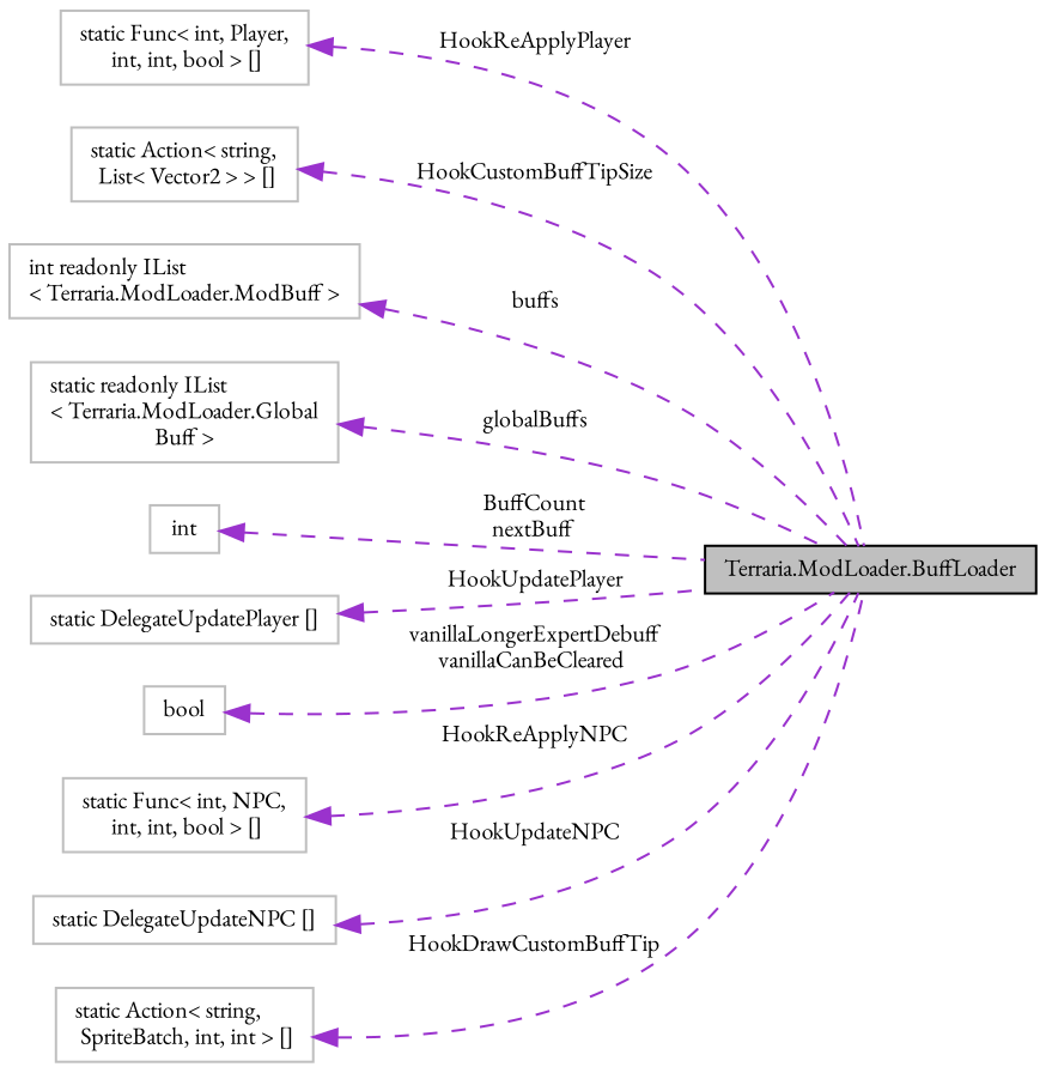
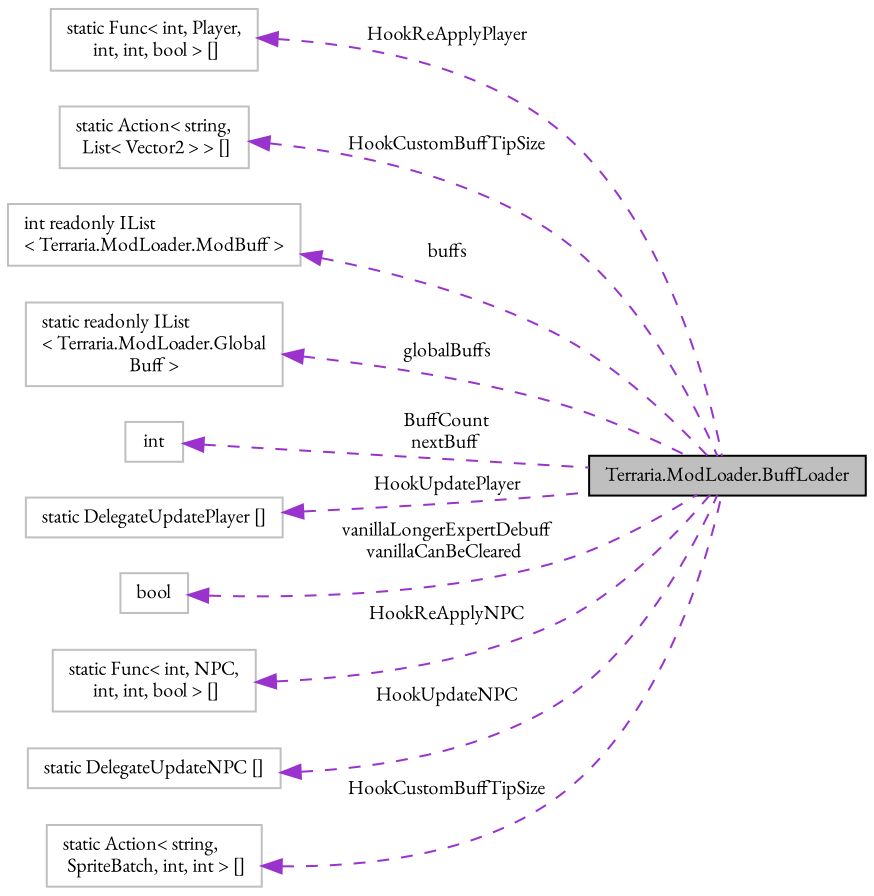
  digraph {
    fontname="EB Garamond"
    rankdir=LR
    node [color=grey75 fillcolor=white fontname="EB Garamond" fontsize=10 shape=record style=filled]
    edge [color=darkorchid3 dir=back fontname="EB Garamond" fontsize=10 labelfontname=Helvetica labelfontsize=10 style=dashed]
    n1 [color=black fillcolor=grey75 fontcolor=black height=0.2 label="Terraria.ModLoader.BuffLoader" width=0.4]
    n2 [height=0.2 label="static Func\< int, Player,\l int, int, bool \> []" width=0.4]
    n3 [height=0.2 label="static Action\< string,\l List\< Vector2 \> \> []" width=0.4]
    n4 [height=0.2 label="int readonly IList\l\< Terraria.ModLoader.ModBuff \>" width=0.4]
    n5 [height=0.2 label="static readonly IList\l\< Terraria.ModLoader.Global\lBuff \>" width=0.4]
    n6 [height=0.2 label=int width=0.4]
    n7 [height=0.2 label="static DelegateUpdatePlayer []" width=0.4]
    n8 [height=0.2 label=bool width=0.4]
    n9 [height=0.2 label="static Func\< int, NPC,\l int, int, bool \> []" width=0.4]
    n10 [height=0.2 label="static DelegateUpdateNPC []" width=0.4]
    n11 [height=0.2 label="static Action\< string,\l SpriteBatch, int, int \> []" width=0.4]
    n2 -> n1 [label=" HookReApplyPlayer"]
    n3 -> n1 [label=" HookCustomBuffTipSize"]
    n4 -> n1 [label=" buffs"]
    n5 -> n1 [label=" globalBuffs"]
    n6 -> n1 [label=" BuffCount\nnextBuff"]
    n7 -> n1 [label=" HookUpdatePlayer"]
    n8 -> n1 [label=" vanillaLongerExpertDebuff\nvanillaCanBeCleared"]
    n9 -> n1 [label=" HookReApplyNPC"]
    n10 -> n1 [label=" HookUpdateNPC"]
-   n11 -> n1 [label=" HookDrawCustomBuffTip"]
+   n11 -> n1 [label=" HookCustomBuffTipSize"]
  }
